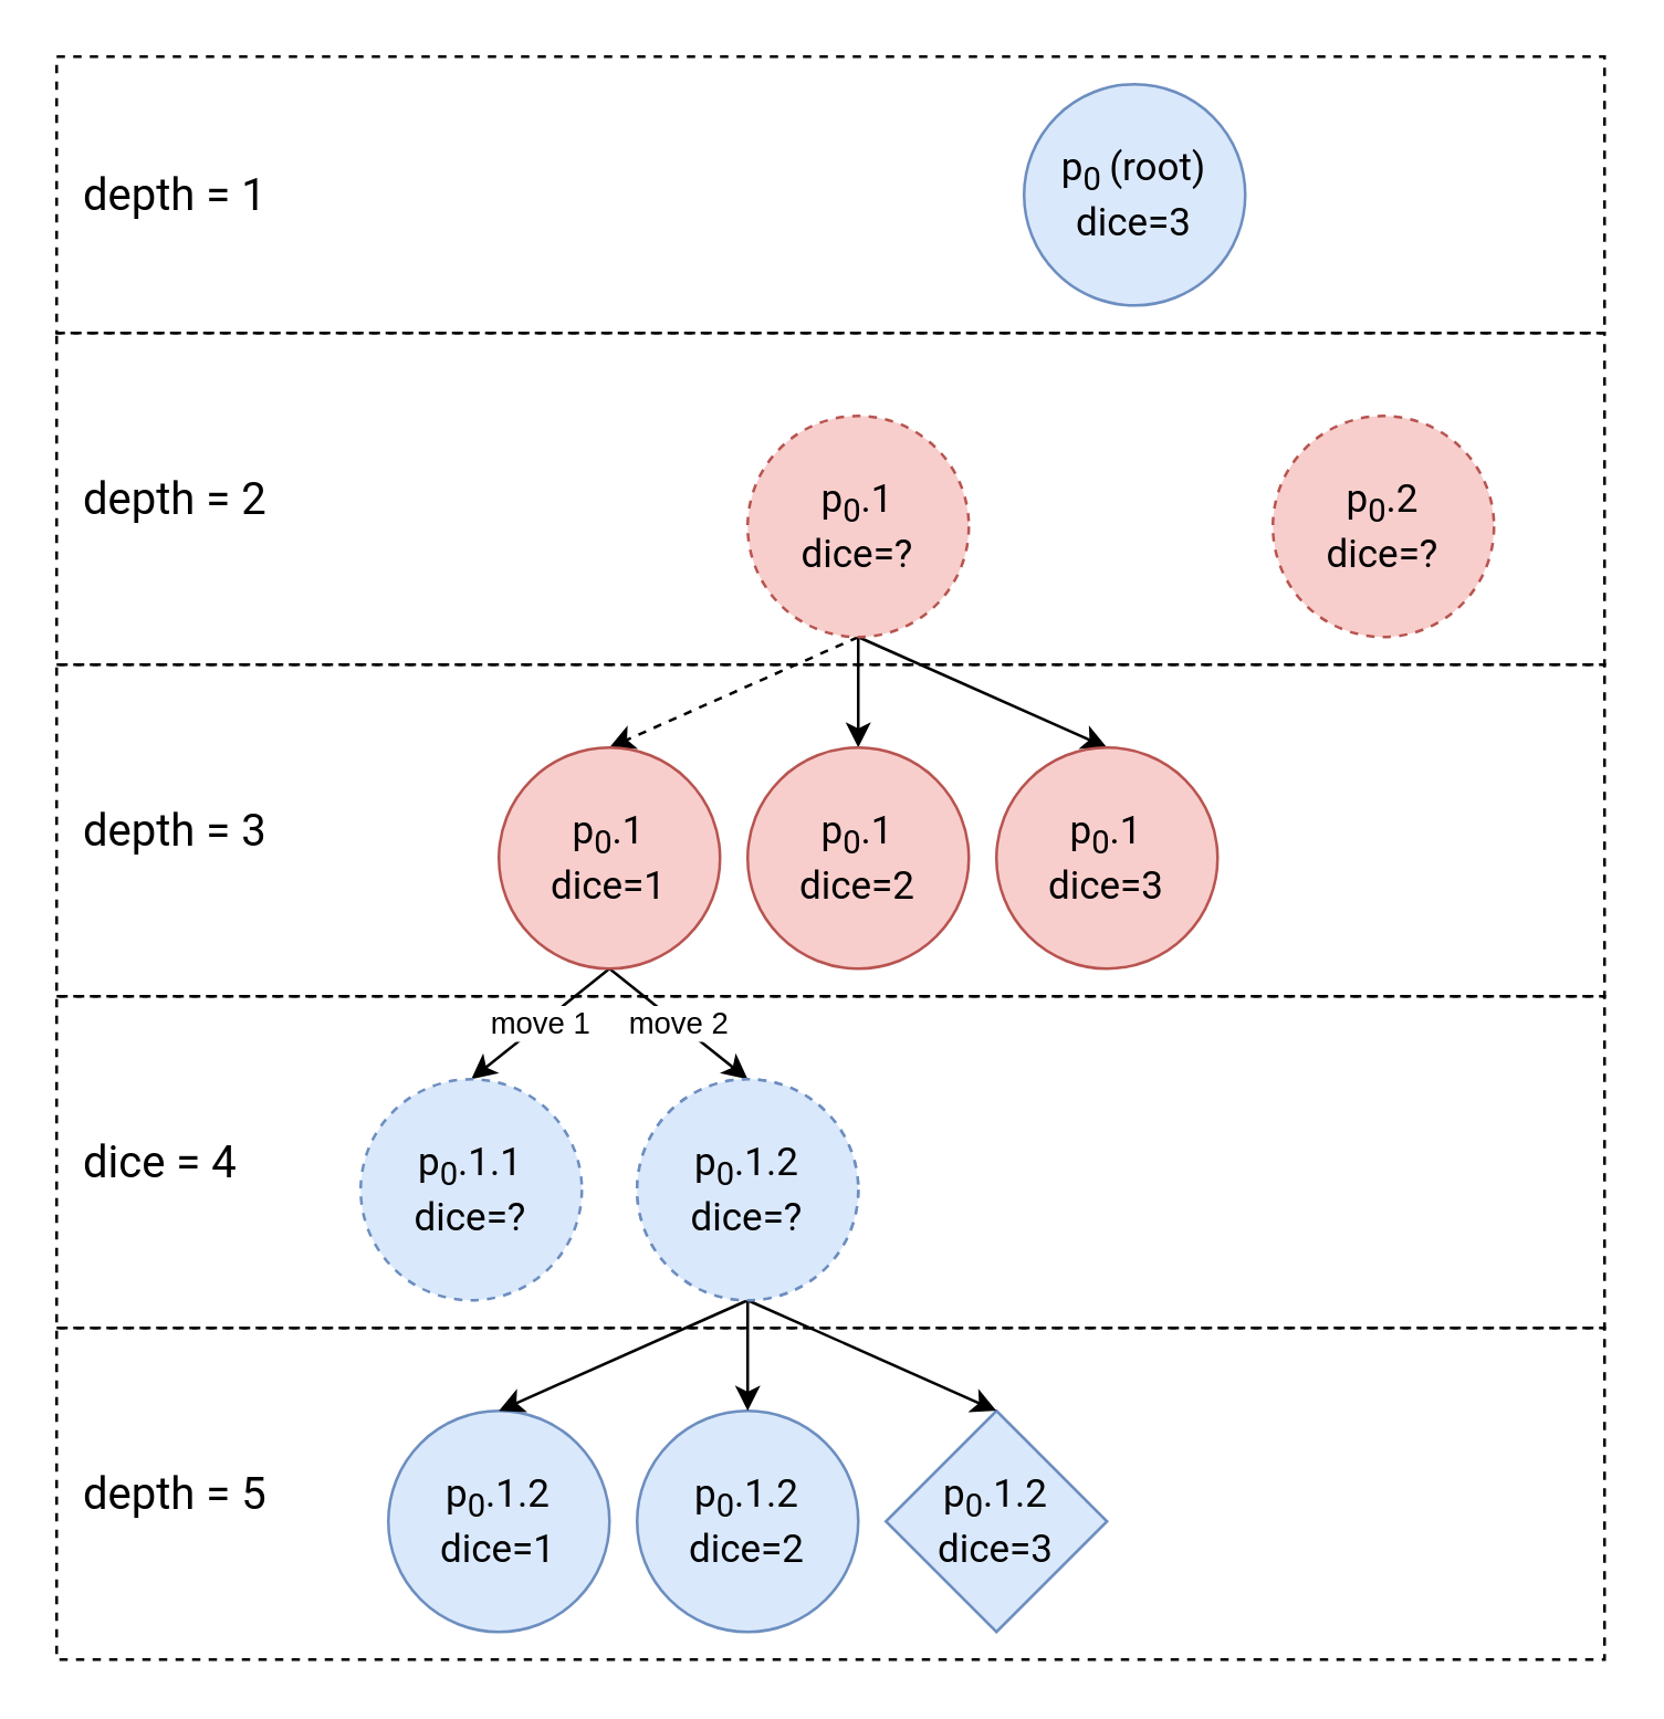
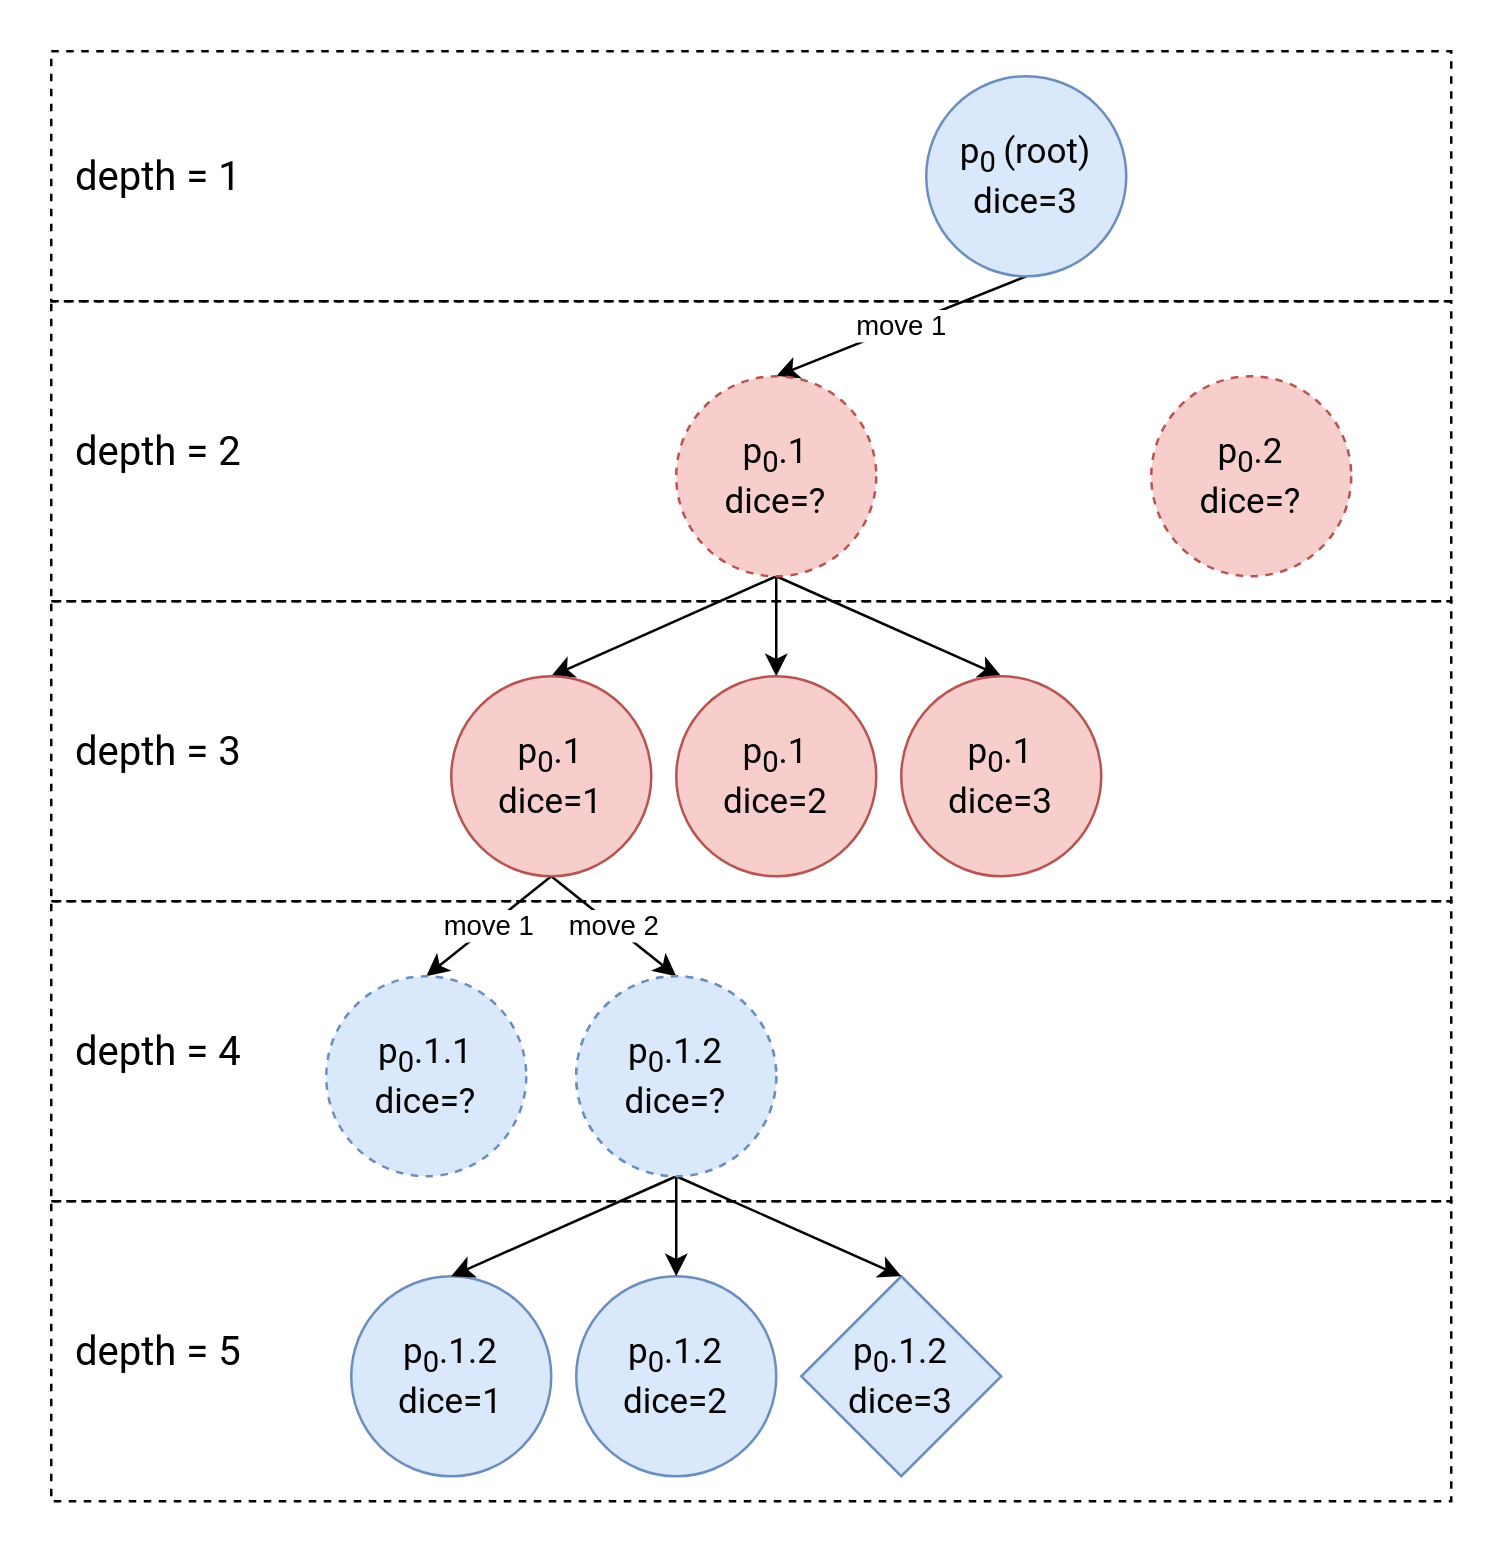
  <mxCell id="0" />
  <mxCell id="1" parent="0" />
  <mxCell id="2" value="depth = 1" style="rounded=0;whiteSpace=wrap;html=1;fontFamily=Roboto;fontSize=16;fontColor=default;fillColor=none;labelPosition=center;verticalLabelPosition=middle;align=left;verticalAlign=middle;spacing=10;fontStyle=0;dashed=1;strokeWidth=1;" parent="1" vertex="1"><mxGeometry x="20" y="20" width="560" height="100" as="geometry" /></mxCell>
+ <mxCell id="3" value="move 1" style="rounded=0;orthogonalLoop=1;jettySize=auto;html=1;entryX=0.5;entryY=0;entryDx=0;entryDy=0;exitX=0.5;exitY=1;exitDx=0;exitDy=0;" parent="1" source="4" target="8" edge="1"><mxGeometry relative="1" as="geometry" /></mxCell>
  <mxCell id="4" value="&lt;span&gt;&lt;font&gt;p&lt;/font&gt;&lt;/span&gt;&lt;sub&gt;&lt;font&gt;0&lt;/font&gt; &lt;/sub&gt;(root)&lt;br&gt;dice=3" style="ellipse;whiteSpace=wrap;html=1;aspect=fixed;fontFamily=Roboto;fontSize=14;fontStyle=0;fillColor=#dae8fc;strokeColor=#6c8ebf;" parent="1" vertex="1"><mxGeometry x="370" y="30" width="80" height="80" as="geometry" /></mxCell>
- <mxCell id="5" style="rounded=0;orthogonalLoop=1;jettySize=auto;html=1;exitX=0.5;exitY=1;exitDx=0;exitDy=0;entryX=0.5;entryY=0;entryDx=0;entryDy=0;dashed=1;" parent="1" source="8" target="12" edge="1"><mxGeometry relative="1" as="geometry" /></mxCell>
+ <mxCell id="5" style="rounded=0;orthogonalLoop=1;jettySize=auto;html=1;exitX=0.5;exitY=1;exitDx=0;exitDy=0;entryX=0.5;entryY=0;entryDx=0;entryDy=0;" parent="1" source="8" target="12" edge="1"><mxGeometry relative="1" as="geometry" /></mxCell>
  <mxCell id="6" style="edgeStyle=none;shape=connector;rounded=0;orthogonalLoop=1;jettySize=auto;html=1;exitX=0.5;exitY=1;exitDx=0;exitDy=0;entryX=0.5;entryY=0;entryDx=0;entryDy=0;labelBackgroundColor=default;strokeColor=default;align=center;verticalAlign=middle;fontFamily=Helvetica;fontSize=11;fontColor=default;endArrow=classic;" parent="1" source="8" target="13" edge="1"><mxGeometry relative="1" as="geometry" /></mxCell>
  <mxCell id="7" style="edgeStyle=none;shape=connector;rounded=0;orthogonalLoop=1;jettySize=auto;html=1;exitX=0.5;exitY=1;exitDx=0;exitDy=0;entryX=0.5;entryY=0;entryDx=0;entryDy=0;labelBackgroundColor=default;strokeColor=default;align=center;verticalAlign=middle;fontFamily=Helvetica;fontSize=11;fontColor=default;endArrow=classic;" parent="1" source="8" target="14" edge="1"><mxGeometry relative="1" as="geometry" /></mxCell>
  <mxCell id="8" value="&lt;font face=&quot;Roboto&quot;&gt;&lt;span style=&quot;border-color: var(--border-color);&quot;&gt;&lt;font style=&quot;border-color: var(--border-color);&quot;&gt;p&lt;/font&gt;&lt;/span&gt;&lt;span style=&quot;border-color: var(--border-color);&quot;&gt;&lt;font style=&quot;border-color: var(--border-color);&quot;&gt;&lt;sub style=&quot;&quot;&gt;0&lt;/sub&gt;.1&lt;br&gt;dice=?&lt;br&gt;&lt;/font&gt;&lt;/span&gt;&lt;/font&gt;" style="ellipse;whiteSpace=wrap;html=1;aspect=fixed;fontFamily=Roboto;fontSize=14;fontStyle=0;fillColor=#f8cecc;strokeColor=#b85450;dashed=1;" parent="1" vertex="1"><mxGeometry x="270" y="150" width="80" height="80" as="geometry" /></mxCell>
  <mxCell id="9" value="p&lt;span style=&quot;border-color: var(--border-color);&quot;&gt;&lt;sub style=&quot;border-color: var(--border-color);&quot;&gt;0&lt;/sub&gt;.2&lt;br&gt;dice=?&lt;br&gt;&lt;/span&gt;" style="ellipse;whiteSpace=wrap;html=1;aspect=fixed;fontFamily=Roboto;fontSize=14;fontStyle=0;fillColor=#f8cecc;strokeColor=#b85450;dashed=1;" parent="1" vertex="1"><mxGeometry x="460" y="150" width="80" height="80" as="geometry" /></mxCell>
  <mxCell id="10" value="move 1" style="edgeStyle=none;shape=connector;rounded=0;orthogonalLoop=1;jettySize=auto;html=1;exitX=0.5;exitY=1;exitDx=0;exitDy=0;entryX=0.5;entryY=0;entryDx=0;entryDy=0;labelBackgroundColor=default;strokeColor=default;align=center;verticalAlign=middle;fontFamily=Helvetica;fontSize=11;fontColor=default;endArrow=classic;" parent="1" source="12" target="15" edge="1"><mxGeometry relative="1" as="geometry" /></mxCell>
  <mxCell id="11" value="move 2" style="edgeStyle=none;shape=connector;rounded=0;orthogonalLoop=1;jettySize=auto;html=1;exitX=0.5;exitY=1;exitDx=0;exitDy=0;entryX=0.5;entryY=0;entryDx=0;entryDy=0;labelBackgroundColor=default;strokeColor=default;align=center;verticalAlign=middle;fontFamily=Helvetica;fontSize=11;fontColor=default;endArrow=classic;" parent="1" source="12" target="16" edge="1"><mxGeometry relative="1" as="geometry" /></mxCell>
  <mxCell id="12" value="&lt;font face=&quot;Roboto&quot;&gt;&lt;span style=&quot;border-color: var(--border-color);&quot;&gt;&lt;font style=&quot;border-color: var(--border-color);&quot;&gt;p&lt;/font&gt;&lt;/span&gt;&lt;span style=&quot;border-color: var(--border-color);&quot;&gt;&lt;font style=&quot;border-color: var(--border-color);&quot;&gt;&lt;sub style=&quot;&quot;&gt;0&lt;/sub&gt;.1&lt;br&gt;dice=1&lt;br&gt;&lt;/font&gt;&lt;/span&gt;&lt;/font&gt;" style="ellipse;whiteSpace=wrap;html=1;aspect=fixed;fontFamily=Roboto;fontSize=14;fontStyle=0;fillColor=#f8cecc;strokeColor=#b85450;" parent="1" vertex="1"><mxGeometry x="180" y="270" width="80" height="80" as="geometry" /></mxCell>
  <mxCell id="13" value="&lt;font face=&quot;Roboto&quot;&gt;&lt;span style=&quot;border-color: var(--border-color);&quot;&gt;&lt;font style=&quot;border-color: var(--border-color);&quot;&gt;p&lt;/font&gt;&lt;/span&gt;&lt;span style=&quot;border-color: var(--border-color);&quot;&gt;&lt;font style=&quot;border-color: var(--border-color);&quot;&gt;&lt;sub style=&quot;&quot;&gt;0&lt;/sub&gt;.1&lt;br&gt;dice=2&lt;br&gt;&lt;/font&gt;&lt;/span&gt;&lt;/font&gt;" style="ellipse;whiteSpace=wrap;html=1;aspect=fixed;fontFamily=Roboto;fontSize=14;fontStyle=0;fillColor=#f8cecc;strokeColor=#b85450;" parent="1" vertex="1"><mxGeometry x="270" y="270" width="80" height="80" as="geometry" /></mxCell>
  <mxCell id="14" value="&lt;font face=&quot;Roboto&quot;&gt;&lt;span style=&quot;border-color: var(--border-color);&quot;&gt;&lt;font style=&quot;border-color: var(--border-color);&quot;&gt;p&lt;/font&gt;&lt;/span&gt;&lt;span style=&quot;border-color: var(--border-color);&quot;&gt;&lt;font style=&quot;border-color: var(--border-color);&quot;&gt;&lt;sub style=&quot;&quot;&gt;0&lt;/sub&gt;.1&lt;br&gt;dice=3&lt;br&gt;&lt;/font&gt;&lt;/span&gt;&lt;/font&gt;" style="ellipse;whiteSpace=wrap;html=1;aspect=fixed;fontFamily=Roboto;fontSize=14;fontStyle=0;fillColor=#f8cecc;strokeColor=#b85450;" parent="1" vertex="1"><mxGeometry x="360" y="270" width="80" height="80" as="geometry" /></mxCell>
  <mxCell id="15" value="&lt;font face=&quot;Roboto&quot;&gt;&lt;span style=&quot;border-color: var(--border-color);&quot;&gt;&lt;font style=&quot;border-color: var(--border-color);&quot;&gt;p&lt;/font&gt;&lt;/span&gt;&lt;span style=&quot;border-color: var(--border-color);&quot;&gt;&lt;font style=&quot;border-color: var(--border-color);&quot;&gt;&lt;sub style=&quot;&quot;&gt;0&lt;/sub&gt;.1.1&lt;br&gt;dice=?&lt;br&gt;&lt;/font&gt;&lt;/span&gt;&lt;/font&gt;" style="ellipse;whiteSpace=wrap;html=1;aspect=fixed;fontFamily=Roboto;fontSize=14;fontStyle=0;fillColor=#dae8fc;strokeColor=#6c8ebf;dashed=1;" parent="1" vertex="1"><mxGeometry x="130" y="390" width="80" height="80" as="geometry" /></mxCell>
  <mxCell id="16" value="&lt;font face=&quot;Roboto&quot;&gt;&lt;span style=&quot;border-color: var(--border-color);&quot;&gt;&lt;font style=&quot;border-color: var(--border-color);&quot;&gt;p&lt;/font&gt;&lt;/span&gt;&lt;span style=&quot;border-color: var(--border-color);&quot;&gt;&lt;font style=&quot;border-color: var(--border-color);&quot;&gt;&lt;sub style=&quot;&quot;&gt;0&lt;/sub&gt;.1.2&lt;br&gt;dice=?&lt;br&gt;&lt;/font&gt;&lt;/span&gt;&lt;/font&gt;" style="ellipse;whiteSpace=wrap;html=1;aspect=fixed;fontFamily=Roboto;fontSize=14;fontStyle=0;fillColor=#dae8fc;strokeColor=#6c8ebf;dashed=1;" parent="1" vertex="1"><mxGeometry x="230" y="390" width="80" height="80" as="geometry" /></mxCell>
  <mxCell id="17" value="&lt;font face=&quot;Roboto&quot;&gt;&lt;span style=&quot;border-color: var(--border-color);&quot;&gt;&lt;font style=&quot;border-color: var(--border-color);&quot;&gt;p&lt;/font&gt;&lt;/span&gt;&lt;span style=&quot;border-color: var(--border-color);&quot;&gt;&lt;font style=&quot;border-color: var(--border-color);&quot;&gt;&lt;sub style=&quot;&quot;&gt;0&lt;/sub&gt;.1.2&lt;br&gt;dice=2&lt;br&gt;&lt;/font&gt;&lt;/span&gt;&lt;/font&gt;" style="ellipse;whiteSpace=wrap;html=1;aspect=fixed;fontFamily=Roboto;fontSize=14;fontStyle=0;fillColor=#dae8fc;strokeColor=#6c8ebf;" parent="1" vertex="1"><mxGeometry x="230" y="510" width="80" height="80" as="geometry" /></mxCell>
  <mxCell id="18" value="&lt;font face=&quot;Roboto&quot;&gt;&lt;span style=&quot;border-color: var(--border-color);&quot;&gt;&lt;font style=&quot;border-color: var(--border-color);&quot;&gt;p&lt;/font&gt;&lt;/span&gt;&lt;span style=&quot;border-color: var(--border-color);&quot;&gt;&lt;font style=&quot;border-color: var(--border-color);&quot;&gt;&lt;sub style=&quot;&quot;&gt;0&lt;/sub&gt;.1.2&lt;br&gt;dice=3&lt;br&gt;&lt;/font&gt;&lt;/span&gt;&lt;/font&gt;" style="rhombus;whiteSpace=wrap;html=1;aspect=fixed;fontFamily=Roboto;fontSize=14;fontStyle=0;fillColor=#dae8fc;strokeColor=#6c8ebf;" parent="1" vertex="1"><mxGeometry x="320" y="510" width="80" height="80" as="geometry" /></mxCell>
  <mxCell id="19" value="&lt;font face=&quot;Roboto&quot;&gt;&lt;span style=&quot;border-color: var(--border-color);&quot;&gt;&lt;font style=&quot;border-color: var(--border-color);&quot;&gt;p&lt;/font&gt;&lt;/span&gt;&lt;span style=&quot;border-color: var(--border-color);&quot;&gt;&lt;font style=&quot;border-color: var(--border-color);&quot;&gt;&lt;sub style=&quot;&quot;&gt;0&lt;/sub&gt;.1.2&lt;br&gt;dice=1&lt;br&gt;&lt;/font&gt;&lt;/span&gt;&lt;/font&gt;" style="ellipse;whiteSpace=wrap;html=1;aspect=fixed;fontFamily=Roboto;fontSize=14;fontStyle=0;fillColor=#dae8fc;strokeColor=#6c8ebf;" parent="1" vertex="1"><mxGeometry x="140" y="510" width="80" height="80" as="geometry" /></mxCell>
  <mxCell id="20" style="edgeStyle=none;shape=connector;rounded=0;orthogonalLoop=1;jettySize=auto;html=1;exitX=0.5;exitY=1;exitDx=0;exitDy=0;entryX=0.5;entryY=0;entryDx=0;entryDy=0;labelBackgroundColor=default;strokeColor=default;align=center;verticalAlign=middle;fontFamily=Helvetica;fontSize=11;fontColor=default;endArrow=classic;" parent="1" source="23" target="17" edge="1"><mxGeometry relative="1" as="geometry" /></mxCell>
  <mxCell id="21" style="edgeStyle=none;shape=connector;rounded=0;orthogonalLoop=1;jettySize=auto;html=1;exitX=0.5;exitY=1;exitDx=0;exitDy=0;entryX=0.5;entryY=0;entryDx=0;entryDy=0;labelBackgroundColor=default;strokeColor=default;align=center;verticalAlign=middle;fontFamily=Helvetica;fontSize=11;fontColor=default;endArrow=classic;" parent="1" source="23" target="19" edge="1"><mxGeometry relative="1" as="geometry" /></mxCell>
  <mxCell id="22" style="edgeStyle=none;shape=connector;rounded=0;orthogonalLoop=1;jettySize=auto;html=1;exitX=0.5;exitY=1;exitDx=0;exitDy=0;entryX=0.5;entryY=0;entryDx=0;entryDy=0;labelBackgroundColor=default;strokeColor=default;align=center;verticalAlign=middle;fontFamily=Helvetica;fontSize=11;fontColor=default;endArrow=classic;" parent="1" source="23" target="18" edge="1"><mxGeometry relative="1" as="geometry" /></mxCell>
  <mxCell id="23" value="&lt;font face=&quot;Roboto&quot;&gt;&lt;span style=&quot;border-color: var(--border-color);&quot;&gt;&lt;font style=&quot;border-color: var(--border-color);&quot;&gt;p&lt;/font&gt;&lt;/span&gt;&lt;span style=&quot;border-color: var(--border-color);&quot;&gt;&lt;font style=&quot;border-color: var(--border-color);&quot;&gt;&lt;sub style=&quot;&quot;&gt;0&lt;/sub&gt;.1.2&lt;br&gt;dice=?&lt;br&gt;&lt;/font&gt;&lt;/span&gt;&lt;/font&gt;" style="ellipse;whiteSpace=wrap;html=1;aspect=fixed;fontFamily=Roboto;fontSize=14;fontStyle=0;fillColor=#dae8fc;strokeColor=#6c8ebf;dashed=1;" parent="1" vertex="1"><mxGeometry x="230" y="390" width="80" height="80" as="geometry" /></mxCell>
  <mxCell id="24" value="depth = 2" style="rounded=0;whiteSpace=wrap;html=1;fontFamily=Roboto;fontSize=16;fontColor=default;fillColor=none;labelPosition=center;verticalLabelPosition=middle;align=left;verticalAlign=middle;spacing=10;fontStyle=0;dashed=1;strokeWidth=1;" parent="1" vertex="1"><mxGeometry x="20" y="120" width="560" height="120" as="geometry" /></mxCell>
  <mxCell id="25" value="depth = 3" style="rounded=0;whiteSpace=wrap;html=1;fontFamily=Roboto;fontSize=16;fontColor=default;fillColor=none;labelPosition=center;verticalLabelPosition=middle;align=left;verticalAlign=middle;spacing=10;fontStyle=0;dashed=1;strokeWidth=1;" parent="1" vertex="1"><mxGeometry x="20" y="240" width="560" height="120" as="geometry" /></mxCell>
- <mxCell id="26" value="dice = 4" style="rounded=0;whiteSpace=wrap;html=1;fontFamily=Roboto;fontSize=16;fontColor=default;fillColor=none;labelPosition=center;verticalLabelPosition=middle;align=left;verticalAlign=middle;spacing=10;fontStyle=0;dashed=1;strokeWidth=1;" parent="1" vertex="1"><mxGeometry x="20" y="360" width="560" height="120" as="geometry" /></mxCell>
+ <mxCell id="26" value="depth = 4" style="rounded=0;whiteSpace=wrap;html=1;fontFamily=Roboto;fontSize=16;fontColor=default;fillColor=none;labelPosition=center;verticalLabelPosition=middle;align=left;verticalAlign=middle;spacing=10;fontStyle=0;dashed=1;strokeWidth=1;" parent="1" vertex="1"><mxGeometry x="20" y="360" width="560" height="120" as="geometry" /></mxCell>
  <mxCell id="27" value="depth = 5" style="rounded=0;whiteSpace=wrap;html=1;fontFamily=Roboto;fontSize=16;fontColor=default;fillColor=none;labelPosition=center;verticalLabelPosition=middle;align=left;verticalAlign=middle;spacing=10;fontStyle=0;dashed=1;strokeWidth=1;" parent="1" vertex="1"><mxGeometry x="20" y="480" width="560" height="120" as="geometry" /></mxCell>
